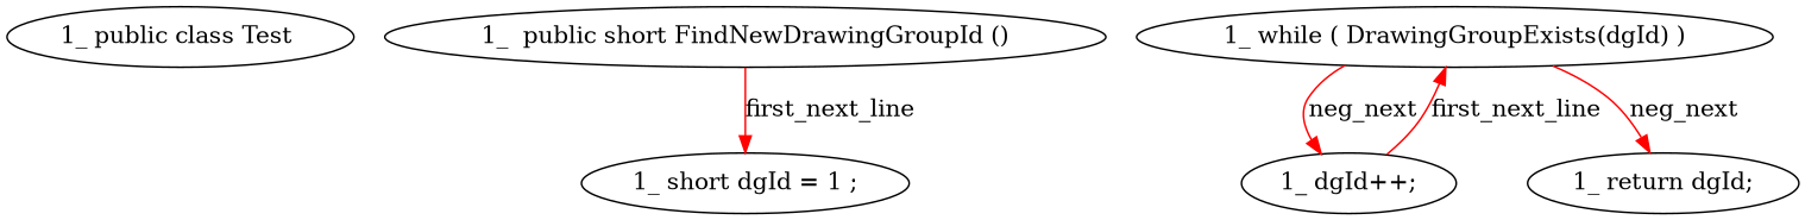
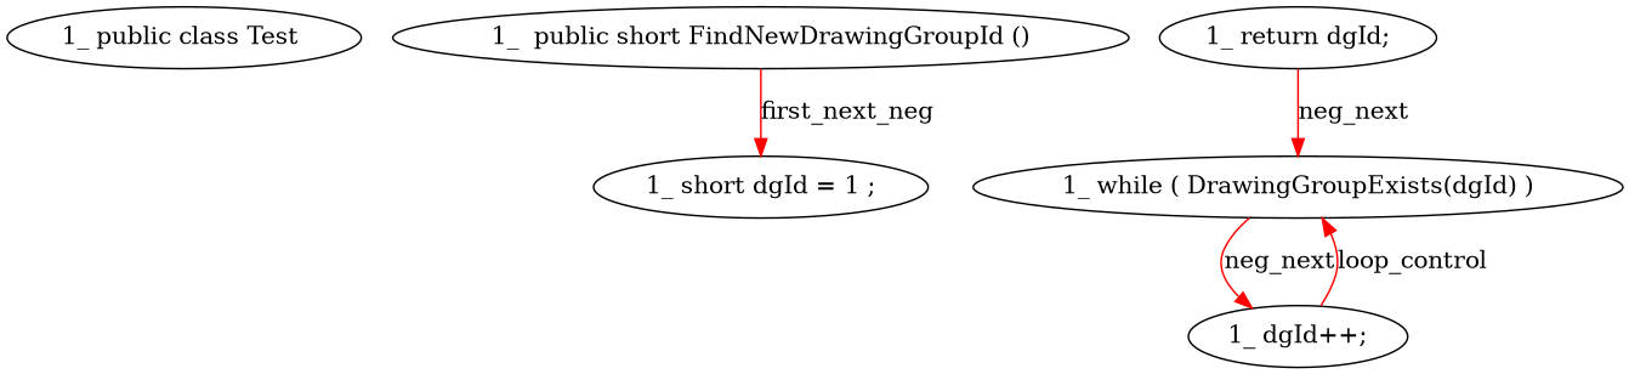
  digraph {
    node [type_label=expression_statement]
    edge [color=red edge_type=CFG_edge]
    n1 [label="1_\ public\ class\ Test\ " type_label=class_declaration]
    n2 [label="1_\ \ public\ short\ FindNewDrawingGroupId\ \(\)" type_label=method_declaration]
    n3 [label="1_\ short\ dgId\ =\ 1\ ;" type_label=local_declaration]
    n4 [label="1_\ while\ \(\ DrawingGroupExists\(dgId\)\ \)" type_label=while]
    n5 [label="1_\ dgId\+\+;"]
    n6 [label="1_\ return\ dgId;"]
-   n2 -> n3 [controlflow_type=first_next_line label=first_next_line]
+   n2 -> n3 [controlflow_type=first_next_line label=first_next_neg]
    n4 -> n5 [controlflow_type=pos_next label=neg_next]
-   n4 -> n6 [controlflow_type=neg_next label=neg_next]
-   n5 -> n4 [controlflow_type=loop_control label=first_next_line]
+   n6 -> n4 [controlflow_type=neg_next label=neg_next]
+   n5 -> n4 [controlflow_type=loop_control label=loop_control]
  }
